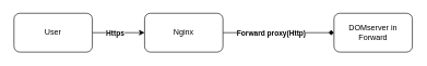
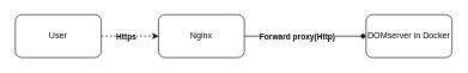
  <mxCell id="0" />
  <mxCell id="1" parent="0" />
  <mxCell id="2" style="edgeStyle=orthogonalEdgeStyle;rounded=0;orthogonalLoop=1;jettySize=auto;html=1;exitX=1;exitY=0.5;exitDx=0;exitDy=0;endArrow=diamond;" edge="1" parent="1" source="4" target="8"><mxGeometry relative="1" as="geometry" /></mxCell>
  <mxCell id="3" value="Forward proxy(Http)" style="edgeLabel;html=1;align=center;verticalAlign=middle;resizable=0;points=[];labelBackgroundColor=#ffffff;fontStyle=1" vertex="1" connectable="0" parent="2"><mxGeometry x="-0.147" relative="1" as="geometry"><mxPoint as="offset" /></mxGeometry></mxCell>
  <mxCell id="4" value="Nginx" style="rounded=1;whiteSpace=wrap;html=1;" vertex="1" parent="1"><mxGeometry x="220" y="20" width="120" height="60" as="geometry" /></mxCell>
- <mxCell id="5" style="edgeStyle=orthogonalEdgeStyle;rounded=0;orthogonalLoop=1;jettySize=auto;html=1;exitX=1;exitY=0.5;exitDx=0;exitDy=0;entryX=0;entryY=0.5;entryDx=0;entryDy=0;" edge="1" parent="1" source="7" target="4"><mxGeometry relative="1" as="geometry" /></mxCell>
+ <mxCell id="5" style="edgeStyle=orthogonalEdgeStyle;rounded=0;orthogonalLoop=1;jettySize=auto;html=1;exitX=1;exitY=0.5;exitDx=0;exitDy=0;entryX=0;entryY=0.5;entryDx=0;entryDy=0;dashed=1;" edge="1" parent="1" source="7" target="4"><mxGeometry relative="1" as="geometry" /></mxCell>
  <mxCell id="6" value="Https" style="edgeLabel;html=1;align=center;verticalAlign=middle;resizable=0;points=[];labelBackgroundColor=#ffffff;fontStyle=1" vertex="1" connectable="0" parent="5"><mxGeometry x="-0.139" relative="1" as="geometry"><mxPoint as="offset" /></mxGeometry></mxCell>
  <mxCell id="7" value="User" style="rounded=1;whiteSpace=wrap;html=1;" vertex="1" parent="1"><mxGeometry x="20" y="20" width="120" height="60" as="geometry" /></mxCell>
- <mxCell id="8" value="DOMserver in Forward" style="rounded=1;whiteSpace=wrap;html=1;" vertex="1" parent="1"><mxGeometry x="510" y="20" width="120" height="60" as="geometry" /></mxCell>
+ <mxCell id="8" value="DOMserver in Docker" style="rounded=1;whiteSpace=wrap;html=1;" vertex="1" parent="1"><mxGeometry x="510" y="20" width="120" height="60" as="geometry" /></mxCell>
